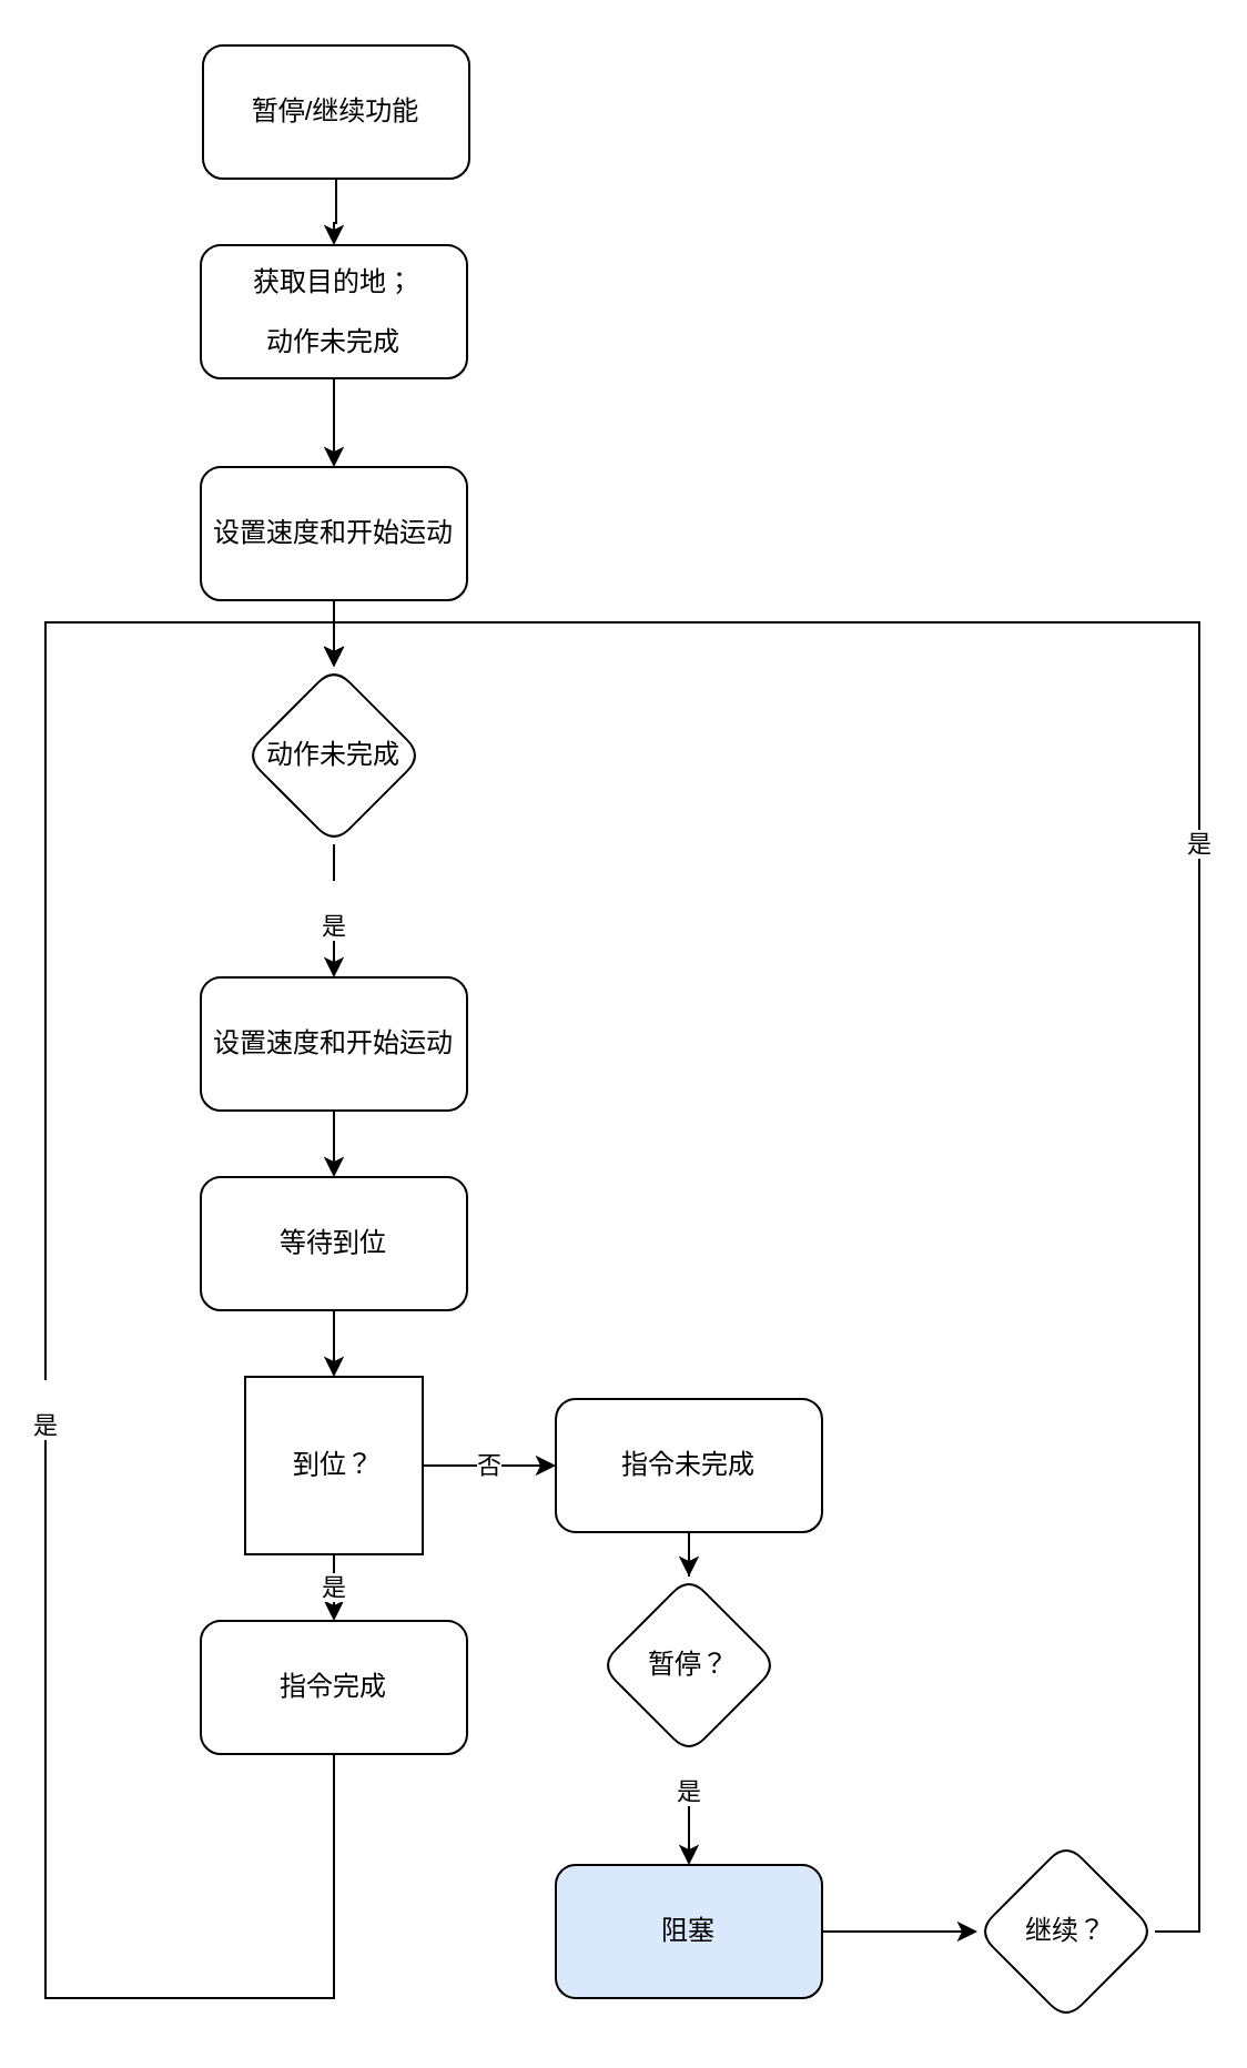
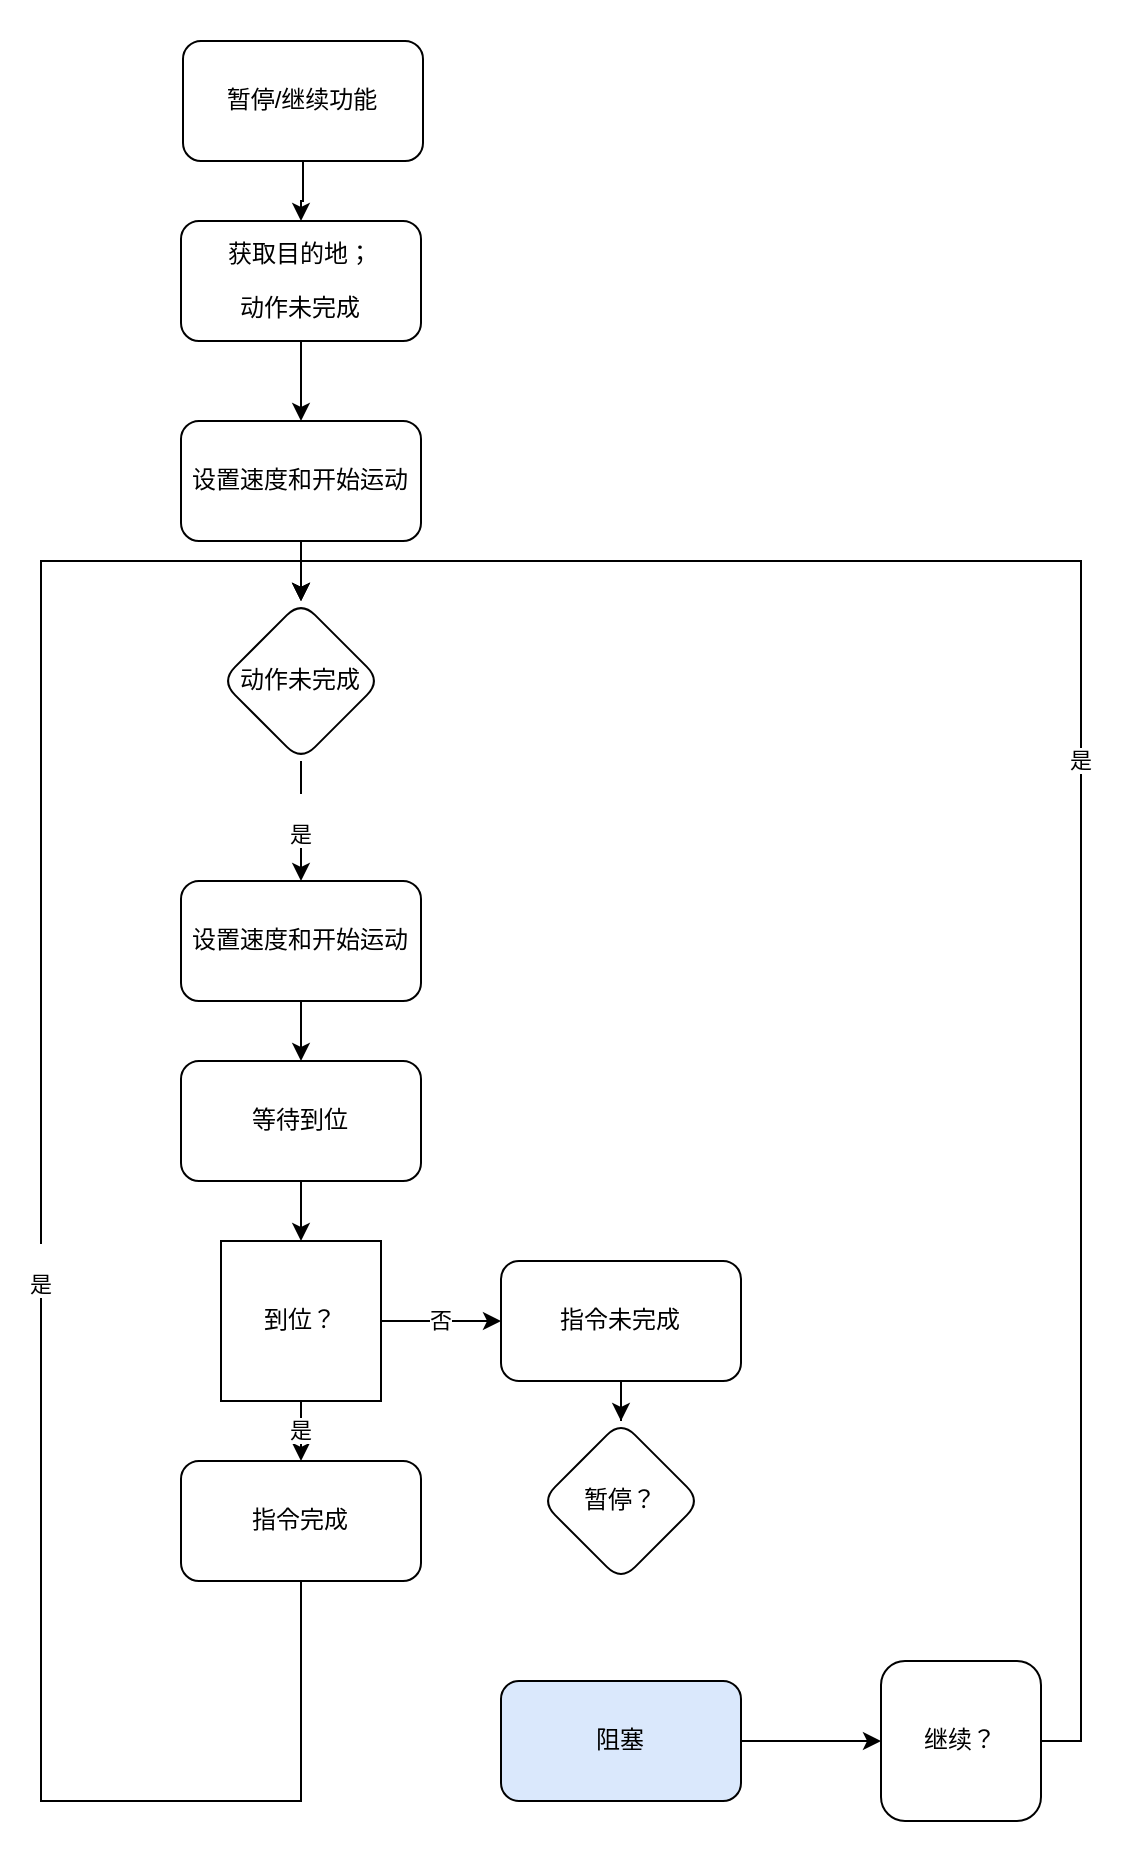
  <mxCell id="0" />
  <mxCell id="1" parent="0" />
  <mxCell id="2" value="" style="edgeStyle=orthogonalEdgeStyle;rounded=0;orthogonalLoop=1;jettySize=auto;html=1;" edge="1" parent="1" source="3" target="5"><mxGeometry relative="1" as="geometry" /></mxCell>
  <mxCell id="3" value="暂停/继续功能" style="rounded=1;whiteSpace=wrap;html=1;" vertex="1" parent="1"><mxGeometry x="91" y="20" width="120" height="60" as="geometry" /></mxCell>
  <mxCell id="4" value="" style="edgeStyle=orthogonalEdgeStyle;rounded=0;orthogonalLoop=1;jettySize=auto;html=1;" edge="1" parent="1" source="5" target="7"><mxGeometry relative="1" as="geometry" /></mxCell>
  <mxCell id="5" value="&lt;p class=&quot;MsoNormal&quot;&gt;获取目的地；&lt;span style=&quot;mso-spacerun:'yes';font-family:黑体;color:rgb(51,51,51);&lt;br/&gt;font-size:11.0pt;&quot;&gt;&lt;/span&gt;&lt;/p&gt;&lt;p class=&quot;MsoNormal&quot;&gt;动作未完成&lt;/p&gt;" style="rounded=1;whiteSpace=wrap;html=1;" vertex="1" parent="1"><mxGeometry x="90" y="110" width="120" height="60" as="geometry" /></mxCell>
  <mxCell id="6" value="" style="edgeStyle=orthogonalEdgeStyle;rounded=0;orthogonalLoop=1;jettySize=auto;html=1;entryX=0.5;entryY=0;entryDx=0;entryDy=0;" edge="1" parent="1" source="7" target="9"><mxGeometry relative="1" as="geometry"><mxPoint x="350" y="320" as="targetPoint" /></mxGeometry></mxCell>
  <mxCell id="7" value="&lt;p class=&quot;MsoNormal&quot;&gt;设置速度和开始运动&lt;br&gt;&lt;/p&gt;" style="rounded=1;whiteSpace=wrap;html=1;" vertex="1" parent="1"><mxGeometry x="90" y="210" width="120" height="60" as="geometry" /></mxCell>
  <mxCell id="8" value="&lt;br&gt;是" style="edgeStyle=orthogonalEdgeStyle;rounded=0;orthogonalLoop=1;jettySize=auto;html=1;" edge="1" parent="1" source="9" target="11"><mxGeometry relative="1" as="geometry" /></mxCell>
  <mxCell id="9" value="动作未完成" style="rhombus;whiteSpace=wrap;html=1;rounded=1;" vertex="1" parent="1"><mxGeometry x="110" y="300" width="80" height="80" as="geometry" /></mxCell>
  <mxCell id="10" value="" style="edgeStyle=orthogonalEdgeStyle;rounded=0;orthogonalLoop=1;jettySize=auto;html=1;" edge="1" parent="1" source="11" target="16"><mxGeometry relative="1" as="geometry" /></mxCell>
  <mxCell id="11" value="设置速度和开始运动" style="whiteSpace=wrap;html=1;rounded=1;" vertex="1" parent="1"><mxGeometry x="90" y="440" width="120" height="60" as="geometry" /></mxCell>
  <mxCell id="12" value="是" style="edgeStyle=orthogonalEdgeStyle;rounded=0;orthogonalLoop=1;jettySize=auto;html=1;" edge="1" parent="1" source="14" target="17"><mxGeometry relative="1" as="geometry" /></mxCell>
  <mxCell id="13" value="否" style="edgeStyle=orthogonalEdgeStyle;rounded=0;orthogonalLoop=1;jettySize=auto;html=1;" edge="1" parent="1" source="14" target="19"><mxGeometry relative="1" as="geometry" /></mxCell>
  <mxCell id="14" value="到位？" style="whiteSpace=wrap;html=1;rounded=0;" vertex="1" parent="1"><mxGeometry x="110" y="620" width="80" height="80" as="geometry" /></mxCell>
  <mxCell id="15" value="" style="edgeStyle=orthogonalEdgeStyle;rounded=0;orthogonalLoop=1;jettySize=auto;html=1;" edge="1" parent="1" source="16" target="14"><mxGeometry relative="1" as="geometry" /></mxCell>
  <mxCell id="16" value="等待到位" style="whiteSpace=wrap;html=1;rounded=1;" vertex="1" parent="1"><mxGeometry x="90" y="530" width="120" height="60" as="geometry" /></mxCell>
  <mxCell id="17" value="指令完成" style="whiteSpace=wrap;html=1;rounded=1;" vertex="1" parent="1"><mxGeometry x="90" y="730" width="120" height="60" as="geometry" /></mxCell>
  <mxCell id="18" value="" style="edgeStyle=orthogonalEdgeStyle;rounded=0;orthogonalLoop=1;jettySize=auto;html=1;" edge="1" parent="1" source="19" target="21"><mxGeometry relative="1" as="geometry" /></mxCell>
  <mxCell id="19" value="指令未完成" style="whiteSpace=wrap;html=1;rounded=1;" vertex="1" parent="1"><mxGeometry x="250" y="630" width="120" height="60" as="geometry" /></mxCell>
- <mxCell id="20" value="&lt;br&gt;是" style="edgeStyle=orthogonalEdgeStyle;rounded=0;orthogonalLoop=1;jettySize=auto;html=1;" edge="1" parent="1" source="21" target="23"><mxGeometry x="-0.6" relative="1" as="geometry"><mxPoint as="offset" /></mxGeometry></mxCell>
  <mxCell id="21" value="暂停？" style="rhombus;whiteSpace=wrap;html=1;rounded=1;" vertex="1" parent="1"><mxGeometry x="270" y="710" width="80" height="80" as="geometry" /></mxCell>
  <mxCell id="22" value="" style="edgeStyle=orthogonalEdgeStyle;rounded=0;orthogonalLoop=1;jettySize=auto;html=1;" edge="1" parent="1" source="23" target="26"><mxGeometry relative="1" as="geometry" /></mxCell>
  <mxCell id="23" value="阻塞" style="whiteSpace=wrap;html=1;rounded=1;fillColor=#dae8fc;" vertex="1" parent="1"><mxGeometry x="250" y="840" width="120" height="60" as="geometry" /></mxCell>
  <mxCell id="24" value="&lt;br&gt;是" style="edgeStyle=orthogonalEdgeStyle;rounded=0;orthogonalLoop=1;jettySize=auto;html=1;entryX=0.5;entryY=0;entryDx=0;entryDy=0;exitX=0.5;exitY=1;exitDx=0;exitDy=0;" edge="1" parent="1" source="17" target="9"><mxGeometry relative="1" as="geometry"><mxPoint x="110.034" y="900.034" as="sourcePoint" /><mxPoint x="270" y="280" as="targetPoint" /><Array as="points"><mxPoint x="150" y="900" /><mxPoint x="20" y="900" /><mxPoint x="20" y="280" /><mxPoint x="150" y="280" /></Array></mxGeometry></mxCell>
  <mxCell id="25" value="是" style="edgeStyle=orthogonalEdgeStyle;rounded=0;orthogonalLoop=1;jettySize=auto;html=1;entryX=0.5;entryY=0;entryDx=0;entryDy=0;" edge="1" parent="1" source="26" target="9"><mxGeometry relative="1" as="geometry"><Array as="points"><mxPoint x="540" y="870" /><mxPoint x="540" y="280" /><mxPoint x="150" y="280" /></Array></mxGeometry></mxCell>
- <mxCell id="26" value="继续？" style="rhombus;whiteSpace=wrap;html=1;rounded=1;" vertex="1" parent="1"><mxGeometry x="440" y="830" width="80" height="80" as="geometry" /></mxCell>
+ <mxCell id="26" value="继续？" style="whiteSpace=wrap;html=1;rounded=1;" vertex="1" parent="1"><mxGeometry x="440" y="830" width="80" height="80" as="geometry" /></mxCell>
